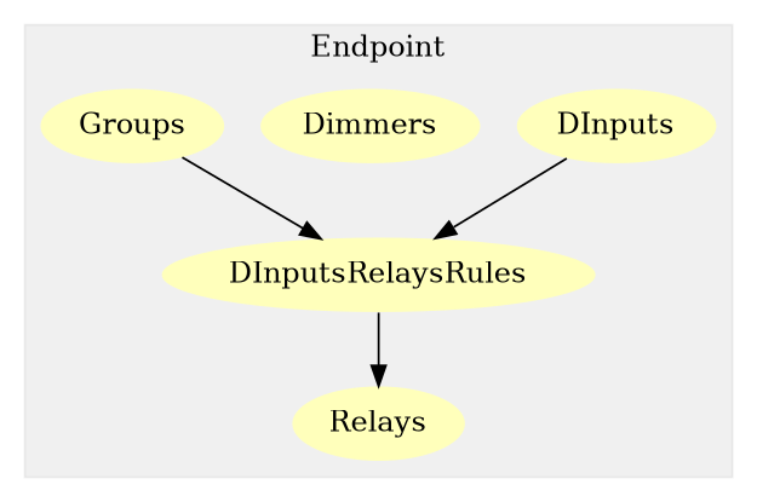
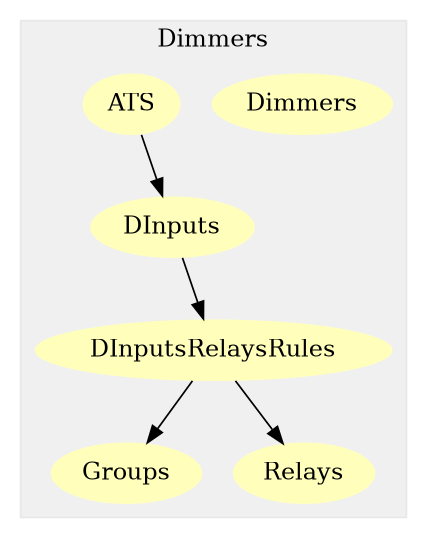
  digraph {
    node [fillcolor="#ffffbb" penwidth=0 style=filled]
    n1 [label=DInputsRelaysRules]
    n2 [label=DInputs]
    n3 [label=Dimmers]
    n4 [label=Groups]
+   n5 [label=ATS]
    n6 [label=Relays]
    subgraph cluster_1 {
      color="#0000000F"
-     label=Endpoint
+     label=Dimmers
      style=filled
      n1
      n2
      n3
      n4
+     n5
      n6
    }
-   n4 -> n1
+   n1 -> n4
    n1 -> n6
    n2 -> n1
+   n5 -> n2
  }
